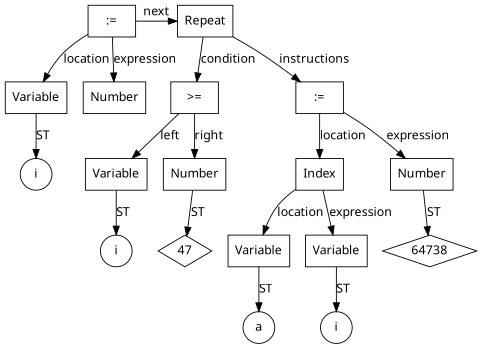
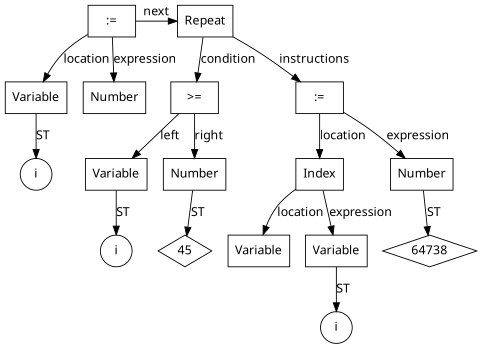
  digraph {
    fontname="Noto Sans"
    node [fontname="Noto Sans" shape=box]
    edge [fontname="Noto Sans"]
    n1 [label=":="]
    n2 [label=Repeat]
    n3 [label=Variable]
    n4 [label=Number]
    n5 [label=">="]
    n6 [label=":="]
    n7 [label=i shape=circle]
    n8 [label=Variable]
    n9 [label=Number]
    n10 [label=Index]
    n11 [label=Number]
    n12 [label=i shape=circle]
-   n13 [label=47 shape=diamond]
+   n13 [label=45 shape=diamond]
    n14 [label=Variable]
    n15 [label=Variable]
    n16 [label=64738 shape=diamond]
-   n17 [label=a shape=circle]
    n18 [label=i shape=circle]
    subgraph sub_1 {
      rank=same
      n1
      n2
    }
    n1 -> n2 [label=next]
    n1 -> n3 [label=location]
    n1 -> n4 [label=expression]
    n2 -> n5 [label=condition]
    n2 -> n6 [label=instructions]
    n3 -> n7 [label=ST]
    n5 -> n8 [label=left]
    n5 -> n9 [label=right]
    n6 -> n10 [label=location]
    n6 -> n11 [label=expression]
    n8 -> n12 [label=ST]
    n9 -> n13 [label=ST]
    n10 -> n14 [label=location]
    n10 -> n15 [label=expression]
    n11 -> n16 [label=ST]
-   n14 -> n17 [label=ST]
    n15 -> n18 [label=ST]
  }
